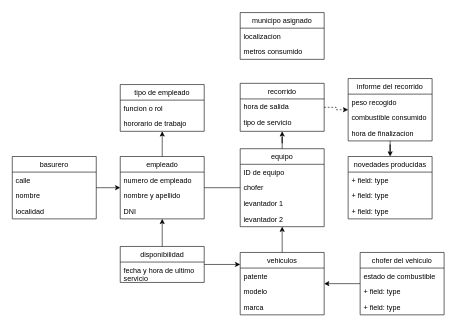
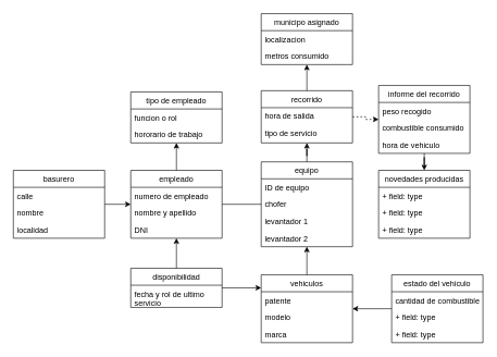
  <mxCell id="0" />
  <mxCell id="1" parent="0" />
  <mxCell id="2" style="edgeStyle=orthogonalEdgeStyle;rounded=0;orthogonalLoop=1;jettySize=auto;html=1;" edge="1" parent="1" source="3" target="23"><mxGeometry relative="1" as="geometry" /></mxCell>
  <mxCell id="3" value="equipo" style="swimlane;fontStyle=0;childLayout=stackLayout;horizontal=1;startSize=26;fillColor=none;horizontalStack=0;resizeParent=1;resizeParentMax=0;resizeLast=0;collapsible=1;marginBottom=0;" vertex="1" parent="1"><mxGeometry x="400" y="247" width="140" height="130" as="geometry" /></mxCell>
  <mxCell id="4" value="ID de equipo" style="text;strokeColor=none;fillColor=none;align=left;verticalAlign=top;spacingLeft=4;spacingRight=4;overflow=hidden;rotatable=0;points=[[0,0.5],[1,0.5]];portConstraint=eastwest;" vertex="1" parent="3"><mxGeometry y="26" width="140" height="26" as="geometry" /></mxCell>
  <mxCell id="5" value="chofer" style="text;strokeColor=none;fillColor=none;align=left;verticalAlign=top;spacingLeft=4;spacingRight=4;overflow=hidden;rotatable=0;points=[[0,0.5],[1,0.5]];portConstraint=eastwest;" vertex="1" parent="3"><mxGeometry y="52" width="140" height="26" as="geometry" /></mxCell>
  <mxCell id="6" value="levantador 1" style="text;strokeColor=none;fillColor=none;align=left;verticalAlign=top;spacingLeft=4;spacingRight=4;overflow=hidden;rotatable=0;points=[[0,0.5],[1,0.5]];portConstraint=eastwest;" vertex="1" parent="3"><mxGeometry y="78" width="140" height="26" as="geometry" /></mxCell>
  <mxCell id="7" value="levantador 2" style="text;strokeColor=none;fillColor=none;align=left;verticalAlign=top;spacingLeft=4;spacingRight=4;overflow=hidden;rotatable=0;points=[[0,0.5],[1,0.5]];portConstraint=eastwest;" vertex="1" parent="3"><mxGeometry y="104" width="140" height="26" as="geometry" /></mxCell>
  <mxCell id="8" style="edgeStyle=orthogonalEdgeStyle;rounded=0;orthogonalLoop=1;jettySize=auto;html=1;" edge="1" parent="1" source="10" target="18"><mxGeometry relative="1" as="geometry" /></mxCell>
  <mxCell id="9" style="edgeStyle=orthogonalEdgeStyle;rounded=0;orthogonalLoop=1;jettySize=auto;html=1;endArrow=none;" edge="1" parent="1" source="10" target="3"><mxGeometry relative="1" as="geometry" /></mxCell>
  <mxCell id="10" value="empleado" style="swimlane;fontStyle=0;childLayout=stackLayout;horizontal=1;startSize=26;fillColor=none;horizontalStack=0;resizeParent=1;resizeParentMax=0;resizeLast=0;collapsible=1;marginBottom=0;" vertex="1" parent="1"><mxGeometry x="200" y="260" width="140" height="104" as="geometry" /></mxCell>
  <mxCell id="11" value="numero de empleado" style="text;strokeColor=none;fillColor=none;align=left;verticalAlign=top;spacingLeft=4;spacingRight=4;overflow=hidden;rotatable=0;points=[[0,0.5],[1,0.5]];portConstraint=eastwest;" vertex="1" parent="10"><mxGeometry y="26" width="140" height="26" as="geometry" /></mxCell>
  <mxCell id="12" value="nombre y apellido" style="text;strokeColor=none;fillColor=none;align=left;verticalAlign=top;spacingLeft=4;spacingRight=4;overflow=hidden;rotatable=0;points=[[0,0.5],[1,0.5]];portConstraint=eastwest;" vertex="1" parent="10"><mxGeometry y="52" width="140" height="26" as="geometry" /></mxCell>
  <mxCell id="13" value="DNI" style="text;strokeColor=none;fillColor=none;align=left;verticalAlign=top;spacingLeft=4;spacingRight=4;overflow=hidden;rotatable=0;points=[[0,0.5],[1,0.5]];portConstraint=eastwest;" vertex="1" parent="10"><mxGeometry y="78" width="140" height="26" as="geometry" /></mxCell>
  <mxCell id="14" style="edgeStyle=orthogonalEdgeStyle;rounded=0;orthogonalLoop=1;jettySize=auto;html=1;" edge="1" parent="1" source="16" target="32"><mxGeometry relative="1" as="geometry"><Array as="points"><mxPoint x="489" y="440" /><mxPoint x="489" y="482" /></Array></mxGeometry></mxCell>
  <mxCell id="15" style="edgeStyle=orthogonalEdgeStyle;rounded=0;orthogonalLoop=1;jettySize=auto;html=1;" edge="1" parent="1" source="16" target="10"><mxGeometry relative="1" as="geometry" /></mxCell>
  <mxCell id="16" value="disponibilidad" style="swimlane;fontStyle=0;childLayout=stackLayout;horizontal=1;startSize=26;fillColor=none;horizontalStack=0;resizeParent=1;resizeParentMax=0;resizeLast=0;collapsible=1;marginBottom=0;" vertex="1" parent="1"><mxGeometry x="200" y="410" width="140" height="60" as="geometry" /></mxCell>
- <mxCell id="17" value="fecha y hora de ultimo&#10;servicio" style="text;strokeColor=none;fillColor=none;align=left;verticalAlign=top;spacingLeft=4;spacingRight=4;overflow=hidden;rotatable=0;points=[[0,0.5],[1,0.5]];portConstraint=eastwest;" vertex="1" parent="16"><mxGeometry y="26" width="140" height="34" as="geometry" /></mxCell>
+ <mxCell id="17" value="fecha y rol de ultimo&#10;servicio" style="text;strokeColor=none;fillColor=none;align=left;verticalAlign=top;spacingLeft=4;spacingRight=4;overflow=hidden;rotatable=0;points=[[0,0.5],[1,0.5]];portConstraint=eastwest;" vertex="1" parent="16"><mxGeometry y="26" width="140" height="34" as="geometry" /></mxCell>
  <mxCell id="18" value="tipo de empleado" style="swimlane;fontStyle=0;childLayout=stackLayout;horizontal=1;startSize=26;fillColor=none;horizontalStack=0;resizeParent=1;resizeParentMax=0;resizeLast=0;collapsible=1;marginBottom=0;" vertex="1" parent="1"><mxGeometry x="200" y="140" width="140" height="78" as="geometry" /></mxCell>
  <mxCell id="19" value="funcion o rol" style="text;strokeColor=none;fillColor=none;align=left;verticalAlign=top;spacingLeft=4;spacingRight=4;overflow=hidden;rotatable=0;points=[[0,0.5],[1,0.5]];portConstraint=eastwest;" vertex="1" parent="18"><mxGeometry y="26" width="140" height="26" as="geometry" /></mxCell>
  <mxCell id="20" value="hororario de trabajo" style="text;strokeColor=none;fillColor=none;align=left;verticalAlign=top;spacingLeft=4;spacingRight=4;overflow=hidden;rotatable=0;points=[[0,0.5],[1,0.5]];portConstraint=eastwest;" vertex="1" parent="18"><mxGeometry y="52" width="140" height="26" as="geometry" /></mxCell>
  <mxCell id="21" style="edgeStyle=orthogonalEdgeStyle;rounded=0;orthogonalLoop=1;jettySize=auto;html=1;dashed=1;" edge="1" parent="1" source="23" target="40"><mxGeometry relative="1" as="geometry" /></mxCell>
+ <mxCell id="22" style="edgeStyle=orthogonalEdgeStyle;rounded=0;orthogonalLoop=1;jettySize=auto;html=1;" edge="1" parent="1" source="23" target="36"><mxGeometry relative="1" as="geometry" /></mxCell>
  <mxCell id="23" value="recorrido" style="swimlane;fontStyle=0;childLayout=stackLayout;horizontal=1;startSize=26;fillColor=none;horizontalStack=0;resizeParent=1;resizeParentMax=0;resizeLast=0;collapsible=1;marginBottom=0;" vertex="1" parent="1"><mxGeometry x="400" y="138" width="140" height="80" as="geometry" /></mxCell>
  <mxCell id="24" value="hora de salida" style="text;strokeColor=none;fillColor=none;align=left;verticalAlign=top;spacingLeft=4;spacingRight=4;overflow=hidden;rotatable=0;points=[[0,0.5],[1,0.5]];portConstraint=eastwest;" vertex="1" parent="23"><mxGeometry y="26" width="140" height="26" as="geometry" /></mxCell>
  <mxCell id="25" value="tipo de servicio" style="text;strokeColor=none;fillColor=none;align=left;verticalAlign=top;spacingLeft=4;spacingRight=4;overflow=hidden;rotatable=0;points=[[0,0.5],[1,0.5]];portConstraint=eastwest;" vertex="1" parent="23"><mxGeometry y="52" width="140" height="28" as="geometry" /></mxCell>
  <mxCell id="26" style="edgeStyle=orthogonalEdgeStyle;rounded=0;orthogonalLoop=1;jettySize=auto;html=1;" edge="1" parent="1" source="27" target="10"><mxGeometry relative="1" as="geometry" /></mxCell>
  <mxCell id="27" value="basurero" style="swimlane;fontStyle=0;childLayout=stackLayout;horizontal=1;startSize=26;fillColor=none;horizontalStack=0;resizeParent=1;resizeParentMax=0;resizeLast=0;collapsible=1;marginBottom=0;" vertex="1" parent="1"><mxGeometry y="260" width="140" height="104" as="geometry" x="20" /></mxCell>
  <mxCell id="28" value="calle" style="text;strokeColor=none;fillColor=none;align=left;verticalAlign=top;spacingLeft=4;spacingRight=4;overflow=hidden;rotatable=0;points=[[0,0.5],[1,0.5]];portConstraint=eastwest;" vertex="1" parent="27"><mxGeometry y="26" width="140" height="26" as="geometry" /></mxCell>
  <mxCell id="29" value="nombre" style="text;strokeColor=none;fillColor=none;align=left;verticalAlign=top;spacingLeft=4;spacingRight=4;overflow=hidden;rotatable=0;points=[[0,0.5],[1,0.5]];portConstraint=eastwest;" vertex="1" parent="27"><mxGeometry y="52" width="140" height="26" as="geometry" /></mxCell>
  <mxCell id="30" value="localidad" style="text;strokeColor=none;fillColor=none;align=left;verticalAlign=top;spacingLeft=4;spacingRight=4;overflow=hidden;rotatable=0;points=[[0,0.5],[1,0.5]];portConstraint=eastwest;" vertex="1" parent="27"><mxGeometry y="78" width="140" height="26" as="geometry" /></mxCell>
  <mxCell id="31" style="edgeStyle=orthogonalEdgeStyle;rounded=0;orthogonalLoop=1;jettySize=auto;html=1;" edge="1" parent="1" source="32" target="3"><mxGeometry relative="1" as="geometry"><mxPoint x="597" y="388" as="targetPoint" /></mxGeometry></mxCell>
  <mxCell id="32" value="vehiculos" style="swimlane;fontStyle=0;childLayout=stackLayout;horizontal=1;startSize=26;fillColor=none;horizontalStack=0;resizeParent=1;resizeParentMax=0;resizeLast=0;collapsible=1;marginBottom=0;" vertex="1" parent="1"><mxGeometry x="400" y="420" width="140" height="104" as="geometry" /></mxCell>
  <mxCell id="33" value="patente" style="text;strokeColor=none;fillColor=none;align=left;verticalAlign=top;spacingLeft=4;spacingRight=4;overflow=hidden;rotatable=0;points=[[0,0.5],[1,0.5]];portConstraint=eastwest;" vertex="1" parent="32"><mxGeometry y="26" width="140" height="26" as="geometry" /></mxCell>
  <mxCell id="34" value="modelo" style="text;strokeColor=none;fillColor=none;align=left;verticalAlign=top;spacingLeft=4;spacingRight=4;overflow=hidden;rotatable=0;points=[[0,0.5],[1,0.5]];portConstraint=eastwest;" vertex="1" parent="32"><mxGeometry y="52" width="140" height="26" as="geometry" /></mxCell>
  <mxCell id="35" value="marca" style="text;strokeColor=none;fillColor=none;align=left;verticalAlign=top;spacingLeft=4;spacingRight=4;overflow=hidden;rotatable=0;points=[[0,0.5],[1,0.5]];portConstraint=eastwest;" vertex="1" parent="32"><mxGeometry y="78" width="140" height="26" as="geometry" /></mxCell>
  <mxCell id="36" value="municipo asignado" style="swimlane;fontStyle=0;childLayout=stackLayout;horizontal=1;startSize=26;fillColor=none;horizontalStack=0;resizeParent=1;resizeParentMax=0;resizeLast=0;collapsible=1;marginBottom=0;" vertex="1" parent="1"><mxGeometry x="400" y="20" width="140" height="78" as="geometry" /></mxCell>
  <mxCell id="37" value="localizacion" style="text;strokeColor=none;fillColor=none;align=left;verticalAlign=top;spacingLeft=4;spacingRight=4;overflow=hidden;rotatable=0;points=[[0,0.5],[1,0.5]];portConstraint=eastwest;" vertex="1" parent="36"><mxGeometry y="26" width="140" height="26" as="geometry" /></mxCell>
  <mxCell id="38" value="metros consumido" style="text;strokeColor=none;fillColor=none;align=left;verticalAlign=top;spacingLeft=4;spacingRight=4;overflow=hidden;rotatable=0;points=[[0,0.5],[1,0.5]];portConstraint=eastwest;" vertex="1" parent="36"><mxGeometry y="52" width="140" height="26" as="geometry" /></mxCell>
  <mxCell id="39" style="edgeStyle=orthogonalEdgeStyle;rounded=0;orthogonalLoop=1;jettySize=auto;html=1;" edge="1" parent="1" source="40" target="49"><mxGeometry relative="1" as="geometry" /></mxCell>
  <mxCell id="40" value="informe del recorrido" style="swimlane;fontStyle=0;childLayout=stackLayout;horizontal=1;startSize=26;fillColor=none;horizontalStack=0;resizeParent=1;resizeParentMax=0;resizeLast=0;collapsible=1;marginBottom=0;" vertex="1" parent="1"><mxGeometry x="580" y="130" width="140" height="104" as="geometry" /></mxCell>
  <mxCell id="41" value="peso recogido" style="text;strokeColor=none;fillColor=none;align=left;verticalAlign=top;spacingLeft=4;spacingRight=4;overflow=hidden;rotatable=0;points=[[0,0.5],[1,0.5]];portConstraint=eastwest;" vertex="1" parent="40"><mxGeometry y="26" width="140" height="26" as="geometry" /></mxCell>
  <mxCell id="42" value="combustible consumido" style="text;strokeColor=none;fillColor=none;align=left;verticalAlign=top;spacingLeft=4;spacingRight=4;overflow=hidden;rotatable=0;points=[[0,0.5],[1,0.5]];portConstraint=eastwest;" vertex="1" parent="40"><mxGeometry y="52" width="140" height="26" as="geometry" /></mxCell>
- <mxCell id="43" value="hora de finalizacion" style="text;strokeColor=none;fillColor=none;align=left;verticalAlign=top;spacingLeft=4;spacingRight=4;overflow=hidden;rotatable=0;points=[[0,0.5],[1,0.5]];portConstraint=eastwest;" vertex="1" parent="40"><mxGeometry y="78" width="140" height="26" as="geometry" /></mxCell>
+ <mxCell id="43" value="hora de vehiculo" style="text;strokeColor=none;fillColor=none;align=left;verticalAlign=top;spacingLeft=4;spacingRight=4;overflow=hidden;rotatable=0;points=[[0,0.5],[1,0.5]];portConstraint=eastwest;" vertex="1" parent="40"><mxGeometry y="78" width="140" height="26" as="geometry" /></mxCell>
  <mxCell id="44" style="edgeStyle=orthogonalEdgeStyle;rounded=0;orthogonalLoop=1;jettySize=auto;html=1;" edge="1" parent="1" source="45" target="32"><mxGeometry relative="1" as="geometry" /></mxCell>
- <mxCell id="45" value="chofer del vehiculo" style="swimlane;fontStyle=0;childLayout=stackLayout;horizontal=1;startSize=26;fillColor=none;horizontalStack=0;resizeParent=1;resizeParentMax=0;resizeLast=0;collapsible=1;marginBottom=0;" vertex="1" parent="1"><mxGeometry x="600" y="420" width="140" height="104" as="geometry" /></mxCell>
- <mxCell id="46" value="estado de combustible" style="text;strokeColor=none;fillColor=none;align=left;verticalAlign=top;spacingLeft=4;spacingRight=4;overflow=hidden;rotatable=0;points=[[0,0.5],[1,0.5]];portConstraint=eastwest;" vertex="1" parent="45"><mxGeometry y="26" width="140" height="26" as="geometry" /></mxCell>
+ <mxCell id="45" value="estado del vehiculo" style="swimlane;fontStyle=0;childLayout=stackLayout;horizontal=1;startSize=26;fillColor=none;horizontalStack=0;resizeParent=1;resizeParentMax=0;resizeLast=0;collapsible=1;marginBottom=0;" vertex="1" parent="1"><mxGeometry x="600" y="420" width="140" height="104" as="geometry" /></mxCell>
+ <mxCell id="46" value="cantidad de combustible" style="text;strokeColor=none;fillColor=none;align=left;verticalAlign=top;spacingLeft=4;spacingRight=4;overflow=hidden;rotatable=0;points=[[0,0.5],[1,0.5]];portConstraint=eastwest;" vertex="1" parent="45"><mxGeometry y="26" width="140" height="26" as="geometry" /></mxCell>
  <mxCell id="47" value="+ field: type" style="text;strokeColor=none;fillColor=none;align=left;verticalAlign=top;spacingLeft=4;spacingRight=4;overflow=hidden;rotatable=0;points=[[0,0.5],[1,0.5]];portConstraint=eastwest;" vertex="1" parent="45"><mxGeometry y="52" width="140" height="26" as="geometry" /></mxCell>
  <mxCell id="48" value="+ field: type" style="text;strokeColor=none;fillColor=none;align=left;verticalAlign=top;spacingLeft=4;spacingRight=4;overflow=hidden;rotatable=0;points=[[0,0.5],[1,0.5]];portConstraint=eastwest;" vertex="1" parent="45"><mxGeometry y="78" width="140" height="26" as="geometry" /></mxCell>
  <mxCell id="49" value="novedades producidas" style="swimlane;fontStyle=0;childLayout=stackLayout;horizontal=1;startSize=26;fillColor=none;horizontalStack=0;resizeParent=1;resizeParentMax=0;resizeLast=0;collapsible=1;marginBottom=0;" vertex="1" parent="1"><mxGeometry x="580" y="260" width="140" height="104" as="geometry" /></mxCell>
  <mxCell id="50" value="+ field: type" style="text;strokeColor=none;fillColor=none;align=left;verticalAlign=top;spacingLeft=4;spacingRight=4;overflow=hidden;rotatable=0;points=[[0,0.5],[1,0.5]];portConstraint=eastwest;" vertex="1" parent="49"><mxGeometry y="26" width="140" height="26" as="geometry" /></mxCell>
  <mxCell id="51" value="+ field: type" style="text;strokeColor=none;fillColor=none;align=left;verticalAlign=top;spacingLeft=4;spacingRight=4;overflow=hidden;rotatable=0;points=[[0,0.5],[1,0.5]];portConstraint=eastwest;" vertex="1" parent="49"><mxGeometry y="52" width="140" height="26" as="geometry" /></mxCell>
  <mxCell id="52" value="+ field: type" style="text;strokeColor=none;fillColor=none;align=left;verticalAlign=top;spacingLeft=4;spacingRight=4;overflow=hidden;rotatable=0;points=[[0,0.5],[1,0.5]];portConstraint=eastwest;" vertex="1" parent="49"><mxGeometry y="78" width="140" height="26" as="geometry" /></mxCell>
